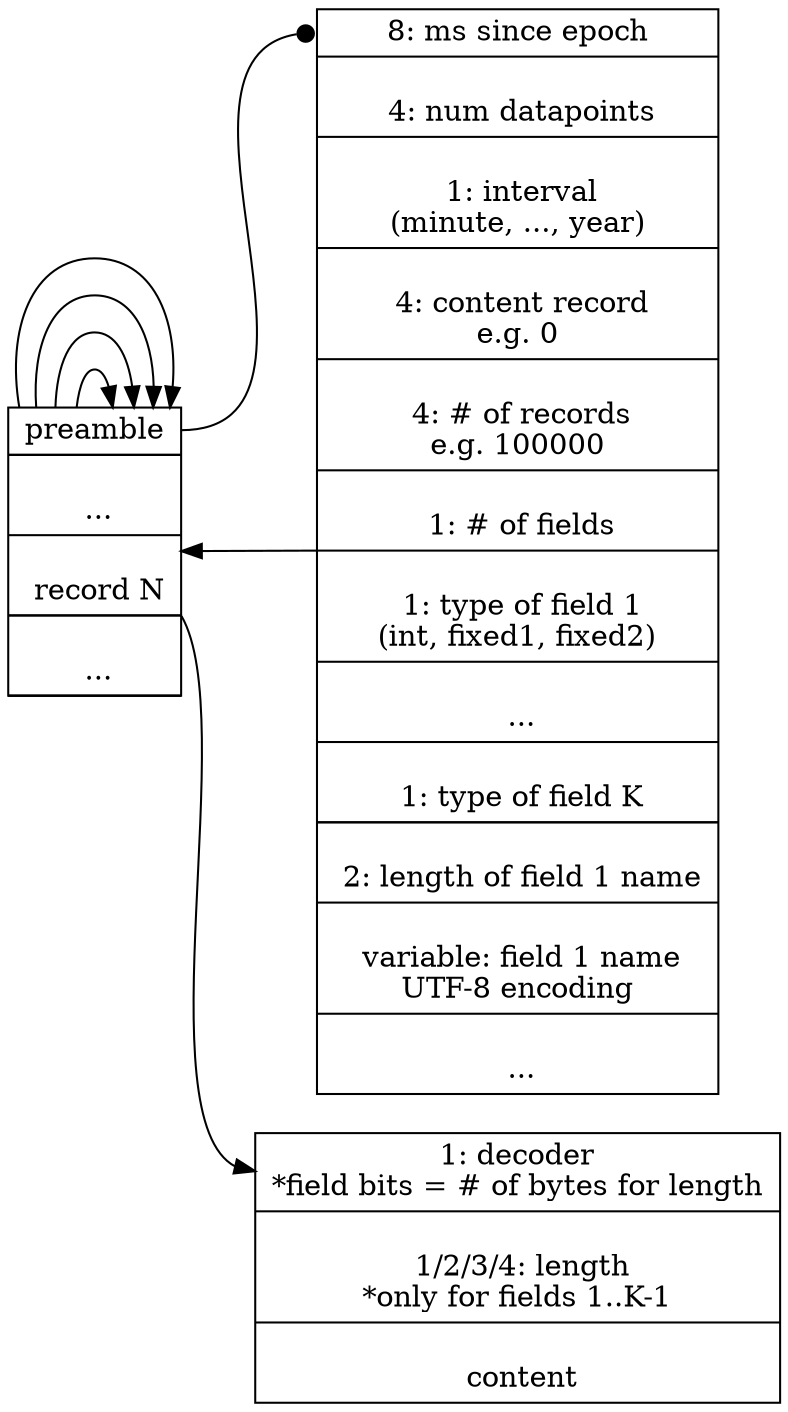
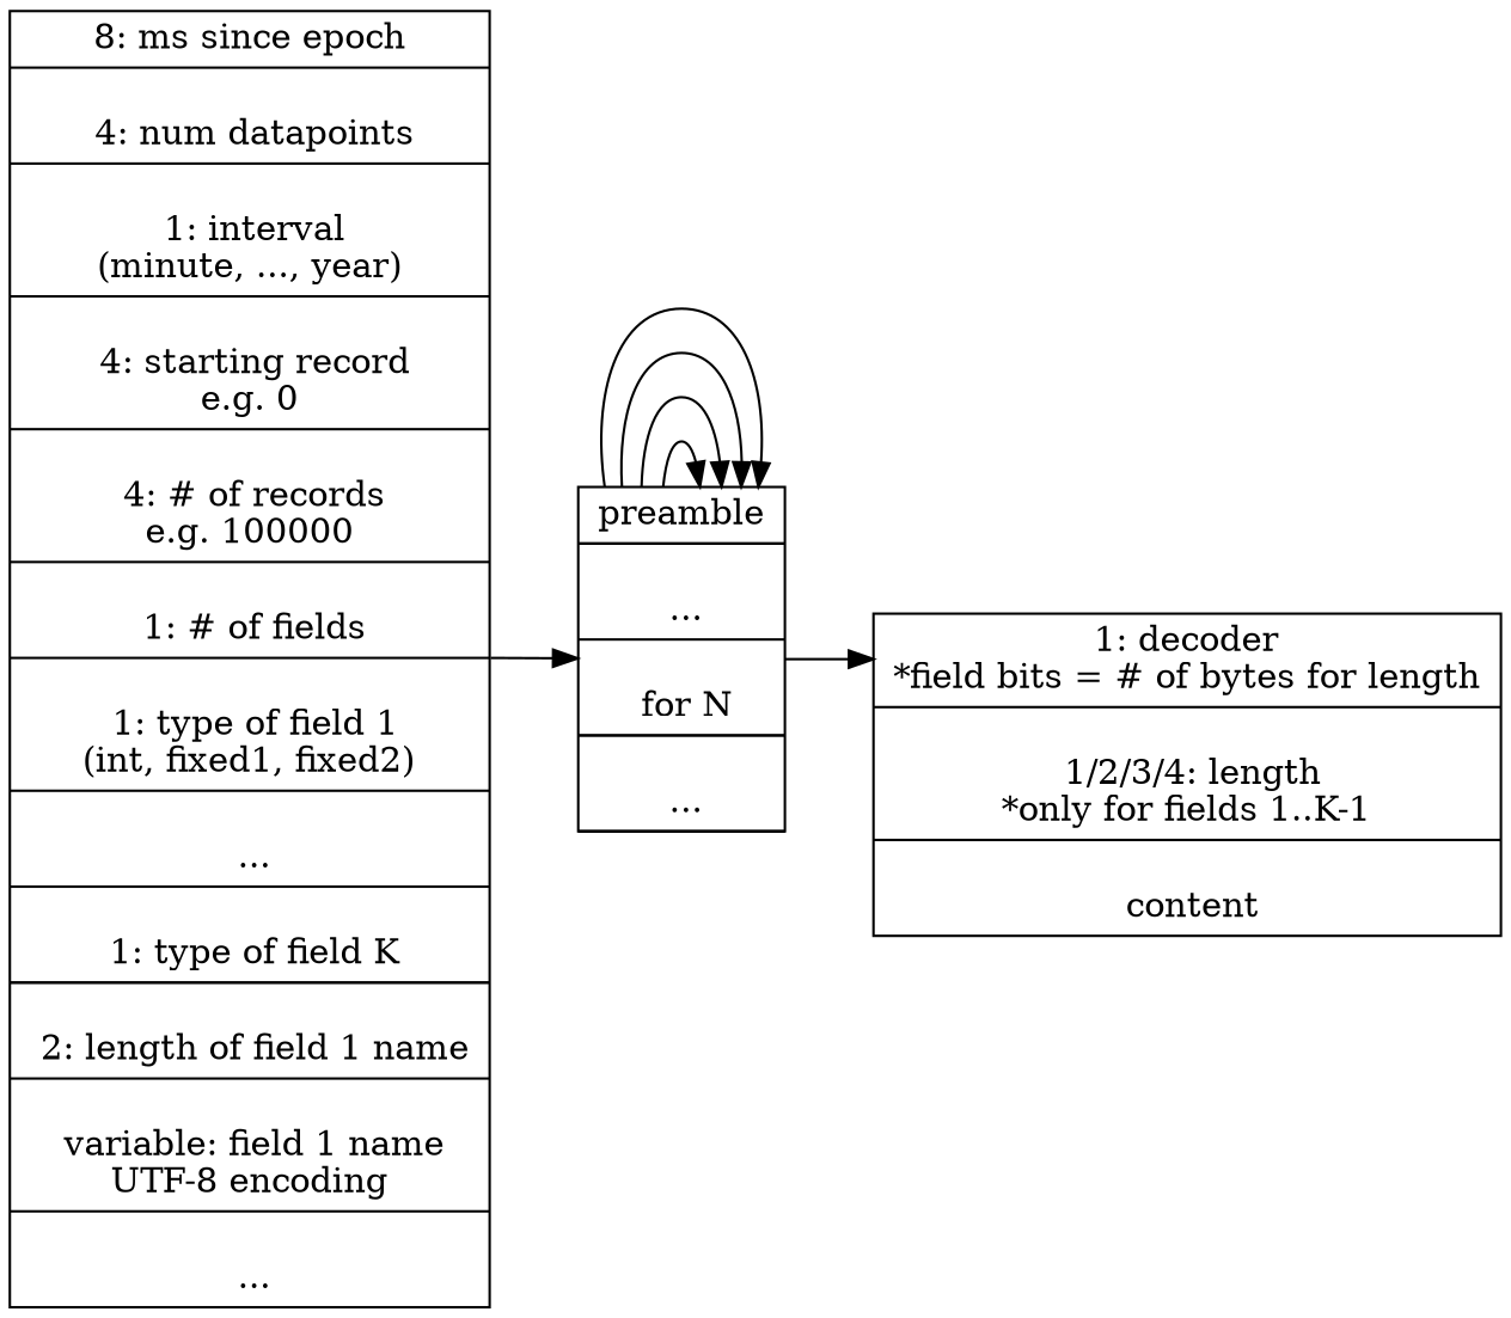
  digraph {
    rankdir=LR
    node [shape=record]
    edge [tailport=rowlistpos]
-   n1 [label="<preamble> preamble |\n  <record1> record 1 |\n  <record2> record 2 |\n  ... |\n  record N |\n  <rowlist1> row-list 1 |\n  ... |\n  <rowlistm> row-list M |\n  <rowlistpos> row-list positions\n(differential encoded)\n\n  "]
-   n2 [label="<epoch> 8: ms since epoch |\n  4: num datapoints |\n  1: interval\n(minute, ..., year) |\n  4: content record\ne.g. 0 |\n  4: # of records\ne.g. 100000 |\n  1: # of fields |\n  1: type of field 1\n(int, fixed1, fixed2) |\n  ... |\n  1: type of field K |\n  <rowlistpos> 4: row-list position |\n  2: length of field 1 name |\n  variable: field 1 name\nUTF-8 encoding |\n  ...\n  "]
+   n1 [label="<preamble> preamble |\n  <record1> record 1 |\n  <record2> record 2 |\n  ... |\n  for N |\n  <rowlist1> row-list 1 |\n  ... |\n  <rowlistm> row-list M |\n  <rowlistpos> row-list positions\n(differential encoded)\n\n  "]
+   n2 [label="<epoch> 8: ms since epoch |\n  4: num datapoints |\n  1: interval\n(minute, ..., year) |\n  4: starting record\ne.g. 0 |\n  4: # of records\ne.g. 100000 |\n  1: # of fields |\n  1: type of field 1\n(int, fixed1, fixed2) |\n  ... |\n  1: type of field K |\n  <rowlistpos> 4: row-list position |\n  2: length of field 1 name |\n  variable: field 1 name\nUTF-8 encoding |\n  ...\n  "]
    n3 [label="<decoder>1: decoder\n*field bits = # of bytes for length |\n  1/2/3/4: length\n*only for fields 1..K-1 |\n  content\n  "]
    n1 -> n1 [headport=rowlist1]
    n1 -> n1 [headport=rowlistm]
    n1 -> n1 [headport=record1 tailport=rowlist1]
    n1 -> n1 [headport=record2 tailport=rowlist1]
-   n1 -> n2 [arrowhead=dot headport=epoch tailport=preamble]
    n1 -> n3 [headport=decoder tailport=record1]
    n2 -> n1 [headport=rowlistpos]
  }
